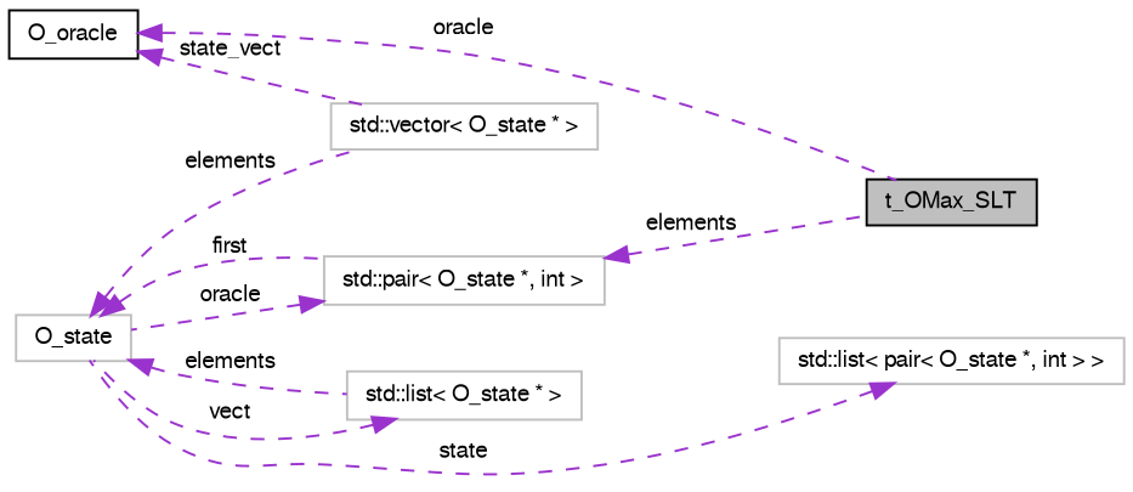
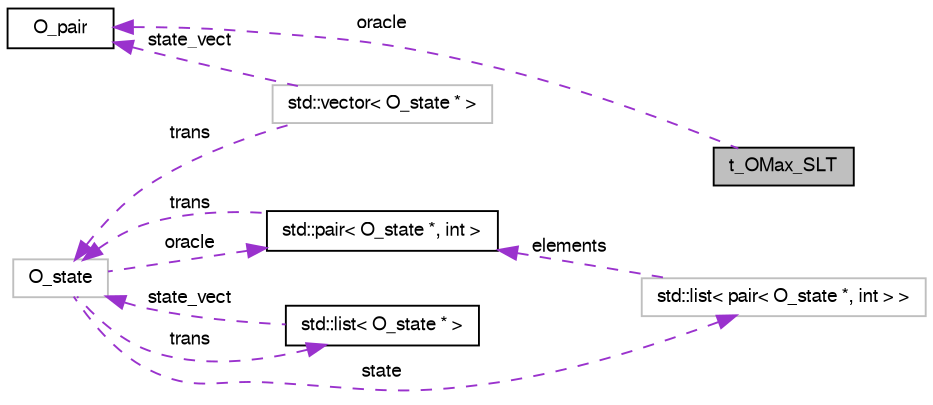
  digraph {
    rankdir=LR
    node [color=grey75 fontname=FreeSans fontsize=10 shape=record]
    edge [color=darkorchid3 dir=back fontname=FreeSans fontsize=10 labelfontname=FreeSans labelfontsize=10 style=dashed]
    n1 [color=black fillcolor=grey75 fontcolor=black height=0.2 label=t_OMax_SLT style=filled width=0.4]
-   n2 [color=black height=0.2 label=O_oracle width=0.4]
+   n2 [color=black height=0.2 label=O_pair width=0.4]
    n3 [height=0.2 label="std::vector\< O_state * \>" width=0.4]
    n4 [height=0.2 label=O_state width=0.4]
-   n5 [height=0.2 label="std::pair\< O_state *, int \>" width=0.4]
-   n6 [height=0.2 label="std::list\< O_state * \>" width=0.4]
+   n5 [color=black height=0.2 label="std::pair\< O_state *, int \>" width=0.4]
+   n6 [color=black height=0.2 label="std::list\< O_state * \>" width=0.4]
    n7 [height=0.2 label="std::list\< pair\< O_state *, int \> \>" width=0.4]
    n2 -> n1 [label=oracle]
    n2 -> n3 [label=state_vect]
-   n4 -> n3 [label=elements]
-   n4 -> n5 [label=first]
-   n4 -> n6 [label=elements]
+   n4 -> n3 [label=trans]
+   n4 -> n5 [label=trans]
+   n4 -> n6 [label=state_vect]
    n5 -> n4 [label=oracle]
-   n5 -> n1 [label=elements]
-   n6 -> n4 [label=vect]
+   n5 -> n7 [label=elements]
+   n6 -> n4 [label=trans]
    n7 -> n4 [label=state]
  }
